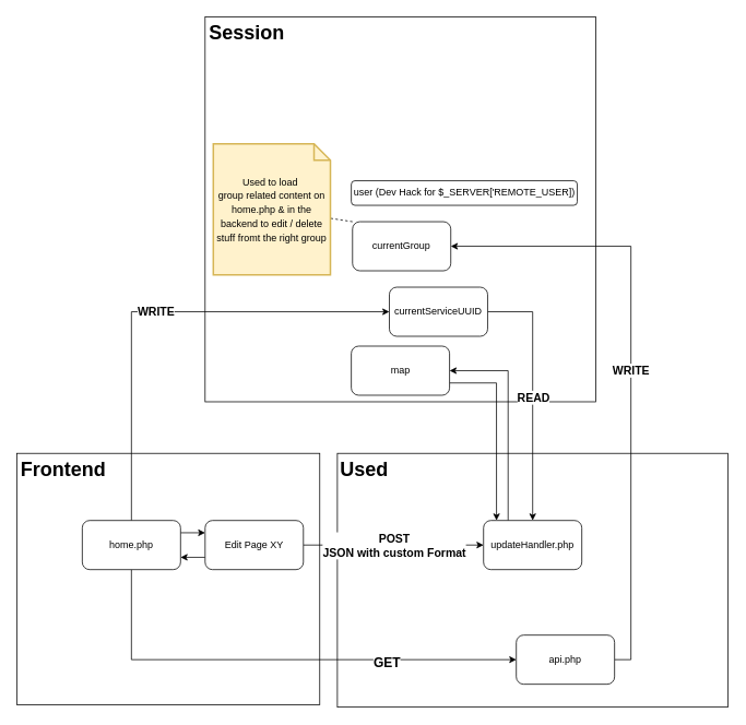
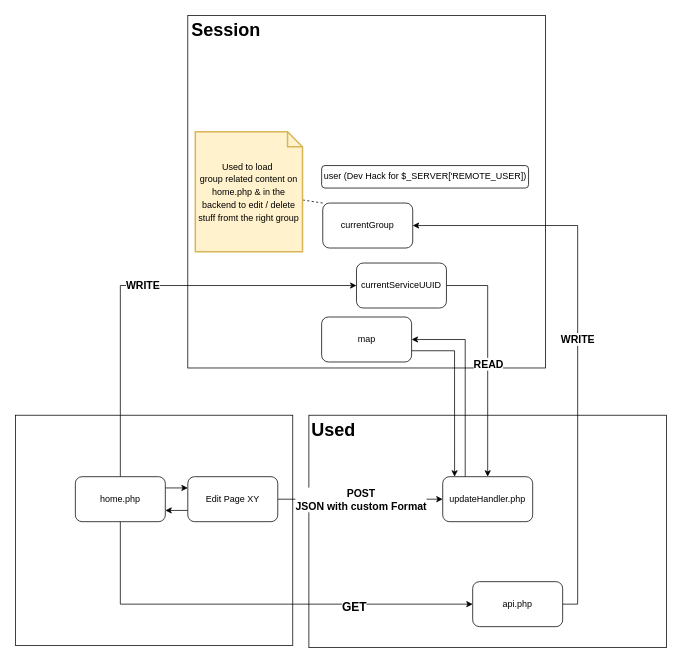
  <mxCell id="0" />
  <mxCell id="1" parent="0" />
  <mxCell id="2" value="" style="rounded=0;whiteSpace=wrap;html=1;" parent="1" vertex="1"><mxGeometry x="250" y="20" width="477" height="470" as="geometry" /></mxCell>
  <mxCell id="3" value="" style="rounded=0;whiteSpace=wrap;html=1;" parent="1" vertex="1"><mxGeometry x="411.5" y="553" width="477" height="310" as="geometry" /></mxCell>
  <mxCell id="4" value="" style="rounded=0;whiteSpace=wrap;html=1;" parent="1" vertex="1"><mxGeometry x="20" y="553" width="370" height="307" as="geometry" /></mxCell>
  <mxCell id="5" value="&lt;h1&gt;Used&lt;/h1&gt;" style="text;html=1;strokeColor=none;fillColor=none;spacing=5;spacingTop=-20;whiteSpace=wrap;overflow=hidden;rounded=0;" parent="1" vertex="1"><mxGeometry x="410" y="553" width="130" height="40" as="geometry" /></mxCell>
- <mxCell id="6" value="&lt;h1&gt;Frontend&lt;/h1&gt;" style="text;html=1;strokeColor=none;fillColor=none;spacing=5;spacingTop=-20;whiteSpace=wrap;overflow=hidden;rounded=0;" parent="1" vertex="1"><mxGeometry x="20" y="553" width="120" height="50" as="geometry" /></mxCell>
  <mxCell id="7" value="" style="edgeStyle=orthogonalEdgeStyle;rounded=0;orthogonalLoop=1;jettySize=auto;html=1;entryX=0;entryY=0.5;entryDx=0;entryDy=0;" parent="1" source="10" target="12" edge="1"><mxGeometry relative="1" as="geometry"><mxPoint x="470" y="665" as="targetPoint" /></mxGeometry></mxCell>
  <mxCell id="8" value="POST&lt;br style=&quot;font-size: 14px;&quot;&gt;JSON with custom Format" style="edgeLabel;html=1;align=center;verticalAlign=middle;resizable=0;points=[];fontSize=14;fontStyle=1" parent="7" vertex="1" connectable="0"><mxGeometry x="0.169" relative="1" as="geometry"><mxPoint x="-19" as="offset" /></mxGeometry></mxCell>
  <mxCell id="9" style="edgeStyle=orthogonalEdgeStyle;rounded=0;orthogonalLoop=1;jettySize=auto;html=1;exitX=0;exitY=0.75;exitDx=0;exitDy=0;entryX=1;entryY=0.75;entryDx=0;entryDy=0;fontSize=16;endArrow=classic;endFill=1;strokeColor=default;" parent="1" source="10" target="20" edge="1"><mxGeometry relative="1" as="geometry" /></mxCell>
  <mxCell id="10" value="Edit Page XY" style="rounded=1;whiteSpace=wrap;html=1;" parent="1" vertex="1"><mxGeometry x="250" y="635" width="120" height="60" as="geometry" /></mxCell>
  <mxCell id="11" style="edgeStyle=orthogonalEdgeStyle;rounded=0;orthogonalLoop=1;jettySize=auto;html=1;exitX=0.25;exitY=0;exitDx=0;exitDy=0;entryX=1;entryY=0.5;entryDx=0;entryDy=0;fontSize=14;fontStyle=1" parent="1" source="12" target="22" edge="1"><mxGeometry relative="1" as="geometry" /></mxCell>
  <mxCell id="12" value="updateHandler.php" style="rounded=1;whiteSpace=wrap;html=1;" parent="1" vertex="1"><mxGeometry x="590" y="635" width="120" height="60" as="geometry" /></mxCell>
  <mxCell id="13" value="&lt;h1&gt;Session&lt;/h1&gt;" style="text;html=1;strokeColor=none;fillColor=none;spacing=5;spacingTop=-20;whiteSpace=wrap;overflow=hidden;rounded=0;" parent="1" vertex="1"><mxGeometry x="250" y="20" width="120" height="40" as="geometry" /></mxCell>
  <mxCell id="14" style="edgeStyle=orthogonalEdgeStyle;rounded=0;orthogonalLoop=1;jettySize=auto;html=1;exitX=1;exitY=0.5;exitDx=0;exitDy=0;" parent="1" source="29" target="12" edge="1"><mxGeometry relative="1" as="geometry" /></mxCell>
  <mxCell id="15" value="READ" style="edgeLabel;html=1;align=center;verticalAlign=middle;resizable=0;points=[];fontSize=14;fontStyle=1" parent="14" vertex="1" connectable="0"><mxGeometry x="0.023" relative="1" as="geometry"><mxPoint as="offset" /></mxGeometry></mxCell>
  <mxCell id="16" value="WRITE" style="edgeStyle=orthogonalEdgeStyle;rounded=0;orthogonalLoop=1;jettySize=auto;html=1;exitX=0.5;exitY=0;exitDx=0;exitDy=0;entryX=0;entryY=0.5;entryDx=0;entryDy=0;fontSize=14;fontStyle=1" parent="1" source="20" target="29" edge="1"><mxGeometry relative="1" as="geometry" /></mxCell>
  <mxCell id="17" style="edgeStyle=orthogonalEdgeStyle;rounded=0;orthogonalLoop=1;jettySize=auto;html=1;exitX=0.5;exitY=1;exitDx=0;exitDy=0;entryX=0;entryY=0.5;entryDx=0;entryDy=0;endArrow=classic;endFill=1;strokeColor=default;fontSize=15;fontStyle=1" parent="1" source="20" target="27" edge="1"><mxGeometry relative="1" as="geometry" /></mxCell>
  <mxCell id="18" value="GET" style="edgeLabel;html=1;align=center;verticalAlign=middle;resizable=0;points=[];fontStyle=1;fontSize=16;" parent="17" vertex="1" connectable="0"><mxGeometry x="0.451" y="-2" relative="1" as="geometry"><mxPoint as="offset" /></mxGeometry></mxCell>
  <mxCell id="19" style="edgeStyle=orthogonalEdgeStyle;rounded=0;orthogonalLoop=1;jettySize=auto;html=1;exitX=1;exitY=0.25;exitDx=0;exitDy=0;entryX=0;entryY=0.25;entryDx=0;entryDy=0;fontSize=16;endArrow=classic;endFill=1;strokeColor=default;" parent="1" source="20" target="10" edge="1"><mxGeometry relative="1" as="geometry" /></mxCell>
  <mxCell id="20" value="home.php" style="rounded=1;whiteSpace=wrap;html=1;" parent="1" vertex="1"><mxGeometry x="100" y="635" width="120" height="60" as="geometry" /></mxCell>
  <mxCell id="21" style="edgeStyle=orthogonalEdgeStyle;rounded=0;orthogonalLoop=1;jettySize=auto;html=1;exitX=1;exitY=0.75;exitDx=0;exitDy=0;entryX=0.132;entryY=0;entryDx=0;entryDy=0;entryPerimeter=0;fontSize=14;fontStyle=1" parent="1" source="22" target="12" edge="1"><mxGeometry relative="1" as="geometry" /></mxCell>
  <mxCell id="22" value="map" style="rounded=1;whiteSpace=wrap;html=1;" parent="1" vertex="1"><mxGeometry x="428.5" y="422" width="120" height="60" as="geometry" /></mxCell>
  <mxCell id="23" style="rounded=0;orthogonalLoop=1;jettySize=auto;html=1;exitX=0;exitY=0;exitDx=0;exitDy=0;endArrow=none;endFill=0;dashed=1;" parent="1" source="24" target="28" edge="1"><mxGeometry relative="1" as="geometry" /></mxCell>
  <mxCell id="24" value="currentGroup" style="rounded=1;whiteSpace=wrap;html=1;" parent="1" vertex="1"><mxGeometry x="430" y="270" width="120" height="60" as="geometry" /></mxCell>
  <mxCell id="25" value="user (Dev Hack for $_SERVER['REMOTE_USER])" style="rounded=1;whiteSpace=wrap;html=1;" parent="1" vertex="1"><mxGeometry x="428.5" y="220" width="276" height="30" as="geometry" /></mxCell>
  <mxCell id="26" value="WRITE" style="edgeStyle=orthogonalEdgeStyle;rounded=0;orthogonalLoop=1;jettySize=auto;html=1;exitX=1;exitY=0.5;exitDx=0;exitDy=0;entryX=1;entryY=0.5;entryDx=0;entryDy=0;fontSize=14;fontStyle=1" parent="1" source="27" target="24" edge="1"><mxGeometry relative="1" as="geometry" /></mxCell>
  <mxCell id="27" value="api.php" style="rounded=1;whiteSpace=wrap;html=1;" parent="1" vertex="1"><mxGeometry x="630" y="775" width="120" height="60" as="geometry" /></mxCell>
  <mxCell id="28" value="&lt;span style=&quot;color: rgb(0 , 0 , 0) ; font-size: 12px&quot;&gt;Used to load&amp;nbsp;&lt;/span&gt;&lt;br style=&quot;color: rgb(0 , 0 , 0) ; font-size: 12px&quot;&gt;&lt;span style=&quot;color: rgb(0 , 0 , 0) ; font-size: 12px&quot;&gt;group related content on home.php &amp;amp; in the backend to edit / delete stuff fromt the right group&lt;/span&gt;" style="shape=note;strokeWidth=2;fontSize=14;size=20;whiteSpace=wrap;html=1;fillColor=#fff2cc;strokeColor=#d6b656;fontColor=#666600;" parent="1" vertex="1"><mxGeometry x="260" y="175" width="143" height="160" as="geometry" /></mxCell>
  <mxCell id="29" value="currentServiceUUID" style="rounded=1;whiteSpace=wrap;html=1;" parent="1" vertex="1"><mxGeometry x="475" y="350" width="120" height="60" as="geometry" /></mxCell>
